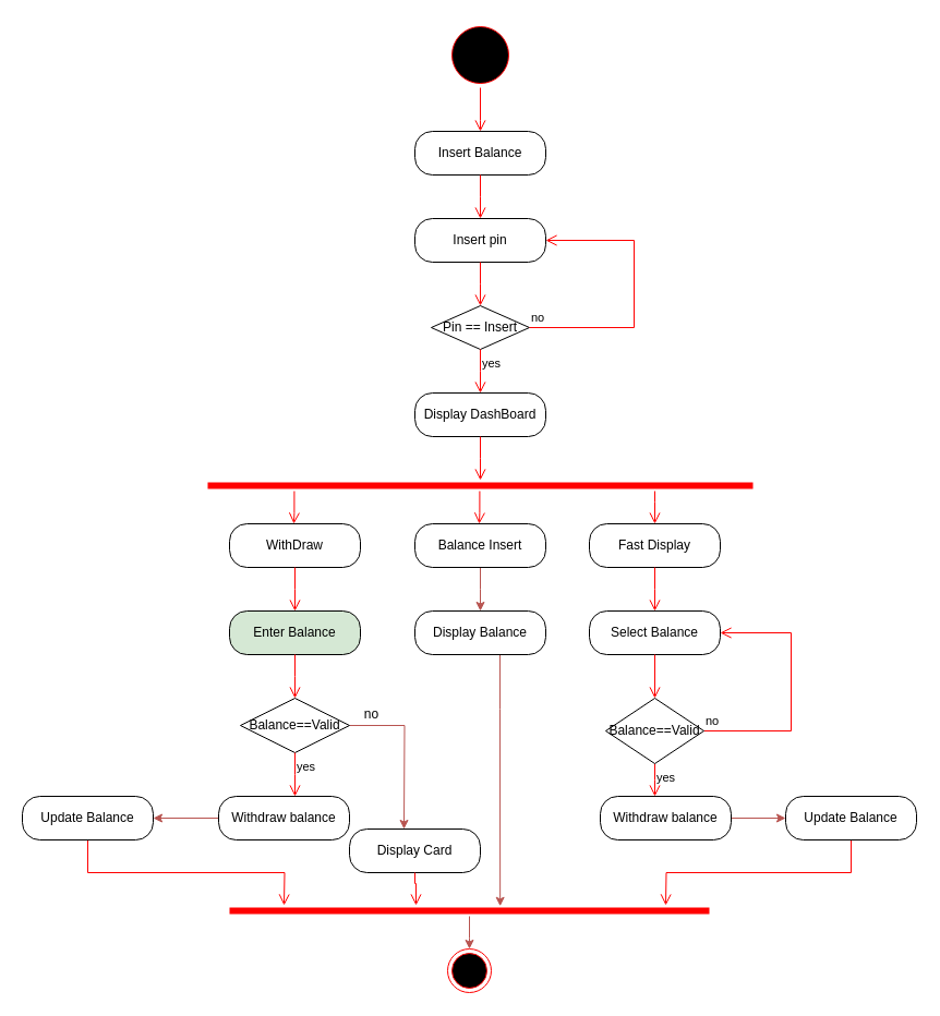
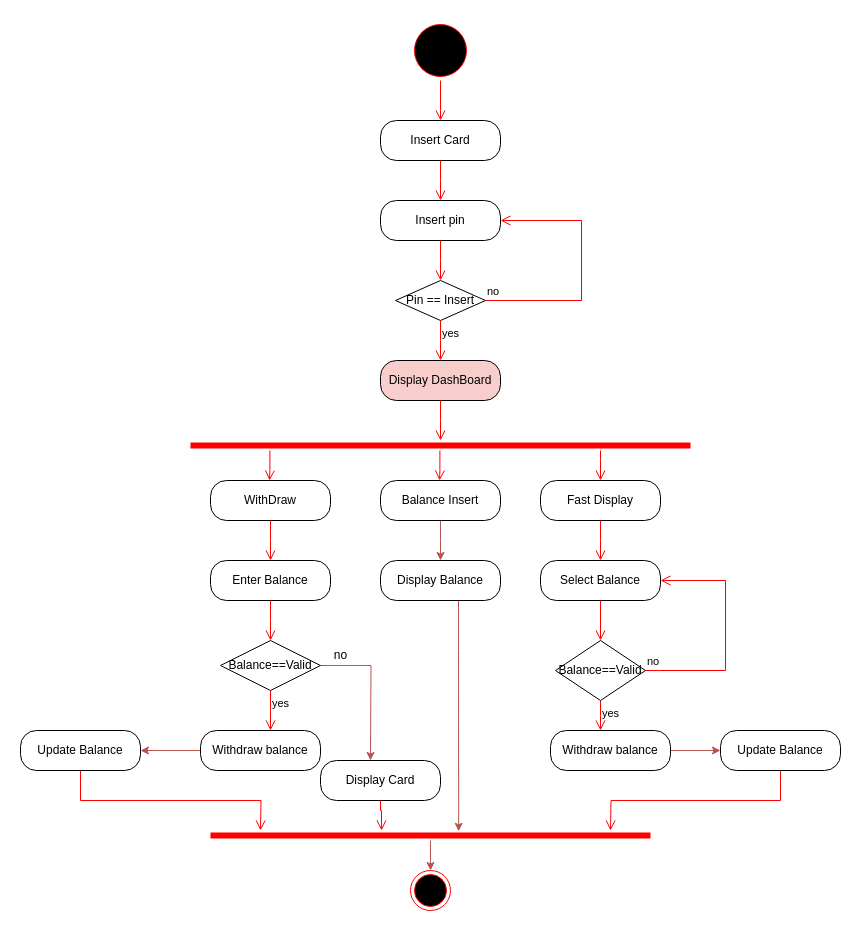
  <mxCell id="0" />
  <mxCell id="1" parent="0" />
  <mxCell id="2" value="" style="ellipse;html=1;shape=startState;fillColor=#000000;strokeColor=#ff0000;" parent="1" vertex="1"><mxGeometry x="410" y="20" width="60" height="60" as="geometry" /></mxCell>
  <mxCell id="3" value="" style="edgeStyle=orthogonalEdgeStyle;html=1;verticalAlign=bottom;endArrow=open;endSize=8;strokeColor=#ff0000;rounded=0;" parent="1" source="2" edge="1"><mxGeometry relative="1" as="geometry"><mxPoint x="440" y="120" as="targetPoint" /><Array as="points"><mxPoint x="440" y="110" /></Array></mxGeometry></mxCell>
- <mxCell id="4" value="Insert Balance" style="rounded=1;whiteSpace=wrap;html=1;arcSize=40;" parent="1" vertex="1"><mxGeometry x="380" y="120" width="120" height="40" as="geometry" /></mxCell>
+ <mxCell id="4" value="Insert Card" style="rounded=1;whiteSpace=wrap;html=1;arcSize=40;" parent="1" vertex="1"><mxGeometry x="380" y="120" width="120" height="40" as="geometry" /></mxCell>
  <mxCell id="5" value="" style="edgeStyle=orthogonalEdgeStyle;html=1;verticalAlign=bottom;endArrow=open;endSize=8;strokeColor=#ff0000;rounded=0;" parent="1" source="4" edge="1"><mxGeometry relative="1" as="geometry"><mxPoint x="440" y="200" as="targetPoint" /></mxGeometry></mxCell>
  <mxCell id="6" value="Insert pin" style="rounded=1;whiteSpace=wrap;html=1;arcSize=40;" parent="1" vertex="1"><mxGeometry x="380" y="200" width="120" height="40" as="geometry" /></mxCell>
  <mxCell id="7" value="" style="edgeStyle=orthogonalEdgeStyle;html=1;verticalAlign=bottom;endArrow=open;endSize=8;strokeColor=#ff0000;rounded=0;" parent="1" source="6" edge="1"><mxGeometry relative="1" as="geometry"><mxPoint x="440" y="280" as="targetPoint" /></mxGeometry></mxCell>
  <mxCell id="8" value="Pin == Insert" style="rhombus;whiteSpace=wrap;html=1;" parent="1" vertex="1"><mxGeometry x="395" y="280" width="90" height="40" as="geometry" /></mxCell>
  <mxCell id="9" value="yes" style="edgeStyle=orthogonalEdgeStyle;html=1;align=left;verticalAlign=top;endArrow=open;endSize=8;strokeColor=#ff0000;rounded=0;" parent="1" source="8" edge="1"><mxGeometry x="-1" relative="1" as="geometry"><mxPoint x="440" y="360" as="targetPoint" /></mxGeometry></mxCell>
- <mxCell id="10" value="Display DashBoard" style="rounded=1;whiteSpace=wrap;html=1;arcSize=40;" parent="1" vertex="1"><mxGeometry x="380" y="360" width="120" height="40" as="geometry" /></mxCell>
+ <mxCell id="10" value="Display DashBoard" style="rounded=1;whiteSpace=wrap;html=1;arcSize=40;fillColor=#f8cecc;" parent="1" vertex="1"><mxGeometry x="380" y="360" width="120" height="40" as="geometry" /></mxCell>
  <mxCell id="11" value="" style="edgeStyle=orthogonalEdgeStyle;html=1;verticalAlign=bottom;endArrow=open;endSize=8;strokeColor=#ff0000;rounded=0;" parent="1" source="10" edge="1"><mxGeometry relative="1" as="geometry"><mxPoint x="440" y="440" as="targetPoint" /></mxGeometry></mxCell>
  <mxCell id="12" style="edgeStyle=orthogonalEdgeStyle;rounded=0;orthogonalLoop=1;jettySize=auto;html=1;exitX=0.5;exitY=1;exitDx=0;exitDy=0;fillColor=#f8cecc;strokeColor=#b85450;" edge="1" parent="1" source="13"><mxGeometry relative="1" as="geometry"><mxPoint x="440" y="560" as="targetPoint" /></mxGeometry></mxCell>
  <mxCell id="13" value="Balance Insert" style="rounded=1;whiteSpace=wrap;html=1;arcSize=40;" parent="1" vertex="1"><mxGeometry x="380" y="480" width="120" height="40" as="geometry" /></mxCell>
  <mxCell id="14" value="Fast Display" style="rounded=1;whiteSpace=wrap;html=1;arcSize=40;" parent="1" vertex="1"><mxGeometry x="540" y="480" width="120" height="40" as="geometry" /></mxCell>
  <mxCell id="15" value="" style="edgeStyle=orthogonalEdgeStyle;html=1;verticalAlign=bottom;endArrow=open;endSize=8;strokeColor=#ff0000;rounded=0;" parent="1" source="14" edge="1"><mxGeometry relative="1" as="geometry"><mxPoint x="600" y="560" as="targetPoint" /></mxGeometry></mxCell>
  <mxCell id="16" value="Select Balance" style="rounded=1;whiteSpace=wrap;html=1;arcSize=40;" parent="1" vertex="1"><mxGeometry x="540" y="560" width="120" height="40" as="geometry" /></mxCell>
  <mxCell id="17" value="yes" style="edgeStyle=orthogonalEdgeStyle;html=1;align=left;verticalAlign=top;endArrow=open;endSize=8;strokeColor=#ff0000;rounded=0;" parent="1" source="45" edge="1"><mxGeometry x="-1" relative="1" as="geometry"><mxPoint x="600" y="730" as="targetPoint" /></mxGeometry></mxCell>
  <mxCell id="18" value="" style="edgeStyle=orthogonalEdgeStyle;rounded=0;orthogonalLoop=1;jettySize=auto;html=1;fillColor=#f8cecc;strokeColor=#b85450;" edge="1" parent="1" source="19" target="48"><mxGeometry relative="1" as="geometry" /></mxCell>
  <mxCell id="19" value="Withdraw balance" style="rounded=1;whiteSpace=wrap;html=1;arcSize=40;" parent="1" vertex="1"><mxGeometry x="550" y="730" width="120" height="40" as="geometry" /></mxCell>
  <mxCell id="20" value="" style="edgeStyle=orthogonalEdgeStyle;html=1;verticalAlign=bottom;endArrow=open;endSize=8;strokeColor=#ff0000;rounded=0;exitX=0.5;exitY=1;exitDx=0;exitDy=0;" parent="1" source="48" edge="1"><mxGeometry relative="1" as="geometry"><mxPoint x="610" y="830" as="targetPoint" /></mxGeometry></mxCell>
  <mxCell id="21" value="no" style="edgeStyle=orthogonalEdgeStyle;html=1;align=left;verticalAlign=bottom;endArrow=open;endSize=8;strokeColor=#ff0000;rounded=0;entryX=1;entryY=0.75;entryDx=0;entryDy=0;exitX=1;exitY=0.5;exitDx=0;exitDy=0;exitPerimeter=0;" parent="1" source="8" edge="1"><mxGeometry x="-1" relative="1" as="geometry"><mxPoint x="500" y="220" as="targetPoint" /><Array as="points"><mxPoint x="581" y="300" /><mxPoint x="581" y="220" /></Array><mxPoint x="485" y="330" as="sourcePoint" /></mxGeometry></mxCell>
  <mxCell id="22" value="" style="shape=line;html=1;strokeWidth=6;strokeColor=#ff0000;" parent="1" vertex="1"><mxGeometry x="190" y="440" width="500" height="10" as="geometry" /></mxCell>
  <mxCell id="23" value="" style="edgeStyle=orthogonalEdgeStyle;html=1;verticalAlign=bottom;endArrow=open;endSize=8;strokeColor=#ff0000;rounded=0;" parent="1" edge="1"><mxGeometry relative="1" as="geometry"><mxPoint x="600" y="480" as="targetPoint" /><mxPoint x="600" y="450" as="sourcePoint" /><Array as="points"><mxPoint x="600" y="460" /><mxPoint x="600" y="460" /></Array></mxGeometry></mxCell>
  <mxCell id="24" value="" style="edgeStyle=orthogonalEdgeStyle;html=1;verticalAlign=bottom;endArrow=open;endSize=8;strokeColor=#ff0000;rounded=0;" parent="1" edge="1"><mxGeometry relative="1" as="geometry"><mxPoint x="269" y="480" as="targetPoint" /><mxPoint x="269.41" y="450" as="sourcePoint" /><Array as="points"><mxPoint x="269.41" y="470" /><mxPoint x="269.41" y="470" /></Array></mxGeometry></mxCell>
  <mxCell id="25" value="WithDraw" style="rounded=1;whiteSpace=wrap;html=1;arcSize=40;" parent="1" vertex="1"><mxGeometry x="210" y="480" width="120" height="40" as="geometry" /></mxCell>
  <mxCell id="26" value="" style="edgeStyle=orthogonalEdgeStyle;html=1;verticalAlign=bottom;endArrow=open;endSize=8;strokeColor=#ff0000;rounded=0;" parent="1" source="25" edge="1"><mxGeometry relative="1" as="geometry"><mxPoint x="270" y="560" as="targetPoint" /></mxGeometry></mxCell>
- <mxCell id="27" value="Enter Balance" style="rounded=1;whiteSpace=wrap;html=1;arcSize=40;fillColor=#d5e8d4;" parent="1" vertex="1"><mxGeometry x="210" y="560" width="120" height="40" as="geometry" /></mxCell>
+ <mxCell id="27" value="Enter Balance" style="rounded=1;whiteSpace=wrap;html=1;arcSize=40;" parent="1" vertex="1"><mxGeometry x="210" y="560" width="120" height="40" as="geometry" /></mxCell>
  <mxCell id="28" value="" style="edgeStyle=orthogonalEdgeStyle;html=1;verticalAlign=bottom;endArrow=open;endSize=8;strokeColor=#ff0000;rounded=0;" parent="1" source="27" edge="1"><mxGeometry relative="1" as="geometry"><mxPoint x="270" y="640" as="targetPoint" /></mxGeometry></mxCell>
  <mxCell id="29" style="edgeStyle=orthogonalEdgeStyle;rounded=0;orthogonalLoop=1;jettySize=auto;html=1;entryX=0.564;entryY=0.075;entryDx=0;entryDy=0;fillColor=#f8cecc;strokeColor=#b85450;entryPerimeter=0;" edge="1" parent="1" source="30" target="41"><mxGeometry relative="1" as="geometry"><mxPoint x="440" y="640" as="targetPoint" /><Array as="points"><mxPoint x="458" y="650" /><mxPoint x="458" y="650" /></Array></mxGeometry></mxCell>
  <mxCell id="30" value="Display Balance" style="rounded=1;whiteSpace=wrap;html=1;arcSize=40;" parent="1" vertex="1"><mxGeometry x="380" y="560" width="120" height="40" as="geometry" /></mxCell>
  <mxCell id="31" style="edgeStyle=orthogonalEdgeStyle;rounded=0;orthogonalLoop=1;jettySize=auto;html=1;fillColor=#f8cecc;strokeColor=#b85450;" edge="1" parent="1" source="32"><mxGeometry relative="1" as="geometry"><mxPoint x="370" y="760" as="targetPoint" /></mxGeometry></mxCell>
  <mxCell id="32" value="Balance==Valid" style="rhombus;whiteSpace=wrap;html=1;" parent="1" vertex="1"><mxGeometry x="220" y="640" width="100" height="50" as="geometry" /></mxCell>
  <mxCell id="33" value="yes" style="edgeStyle=orthogonalEdgeStyle;html=1;align=left;verticalAlign=top;endArrow=open;endSize=8;strokeColor=#ff0000;rounded=0;" parent="1" source="32" edge="1"><mxGeometry x="-1" relative="1" as="geometry"><mxPoint x="270" y="730" as="targetPoint" /></mxGeometry></mxCell>
  <mxCell id="34" style="edgeStyle=orthogonalEdgeStyle;rounded=0;orthogonalLoop=1;jettySize=auto;html=1;fillColor=#f8cecc;strokeColor=#b85450;" edge="1" parent="1" source="35"><mxGeometry relative="1" as="geometry"><mxPoint x="140" y="750" as="targetPoint" /></mxGeometry></mxCell>
  <mxCell id="35" value="Withdraw balance" style="rounded=1;whiteSpace=wrap;html=1;arcSize=40;" parent="1" vertex="1"><mxGeometry x="200" y="730" width="120" height="40" as="geometry" /></mxCell>
  <mxCell id="36" value="" style="edgeStyle=orthogonalEdgeStyle;html=1;verticalAlign=bottom;endArrow=open;endSize=8;strokeColor=#ff0000;rounded=0;exitX=0.5;exitY=1;exitDx=0;exitDy=0;" parent="1" source="47" edge="1"><mxGeometry relative="1" as="geometry"><mxPoint x="260" y="830" as="targetPoint" /></mxGeometry></mxCell>
  <mxCell id="37" value="no" style="edgeStyle=orthogonalEdgeStyle;html=1;align=left;verticalAlign=bottom;endArrow=open;endSize=8;strokeColor=#ff0000;rounded=0;entryX=1;entryY=0.5;entryDx=0;entryDy=0;exitX=1;exitY=0.5;exitDx=0;exitDy=0;" parent="1" source="45" target="16" edge="1"><mxGeometry x="-1" relative="1" as="geometry"><mxPoint x="660" y="620" as="targetPoint" /><Array as="points"><mxPoint x="725" y="670" /><mxPoint x="725" y="580" /></Array><mxPoint x="640" y="700" as="sourcePoint" /></mxGeometry></mxCell>
  <mxCell id="38" value="Display Card" style="rounded=1;whiteSpace=wrap;html=1;arcSize=40;" parent="1" vertex="1"><mxGeometry x="320" y="760" width="120" height="40" as="geometry" /></mxCell>
  <mxCell id="39" value="" style="edgeStyle=orthogonalEdgeStyle;html=1;verticalAlign=bottom;endArrow=open;endSize=8;strokeColor=#ff0000;rounded=0;" parent="1" source="38" edge="1"><mxGeometry relative="1" as="geometry"><mxPoint x="381" y="830" as="targetPoint" /><Array as="points"><mxPoint x="380" y="810" /><mxPoint x="381" y="835" /></Array></mxGeometry></mxCell>
  <mxCell id="40" style="edgeStyle=orthogonalEdgeStyle;rounded=0;orthogonalLoop=1;jettySize=auto;html=1;fillColor=#f8cecc;strokeColor=#b85450;" edge="1" parent="1" source="41"><mxGeometry relative="1" as="geometry"><mxPoint x="430" y="870" as="targetPoint" /></mxGeometry></mxCell>
  <mxCell id="41" value="" style="shape=line;html=1;strokeWidth=6;strokeColor=#ff0000;" parent="1" vertex="1"><mxGeometry x="210" y="830" width="440" height="10" as="geometry" /></mxCell>
  <mxCell id="42" value="" style="ellipse;html=1;shape=endState;fillColor=#000000;strokeColor=#ff0000;" vertex="1" parent="1"><mxGeometry x="410" y="870" width="40" height="40" as="geometry" /></mxCell>
  <mxCell id="43" value="" style="edgeStyle=orthogonalEdgeStyle;html=1;verticalAlign=bottom;endArrow=open;endSize=8;strokeColor=#ff0000;rounded=0;" edge="1" parent="1"><mxGeometry relative="1" as="geometry"><mxPoint x="439" y="480" as="targetPoint" /><mxPoint x="439.41" y="450" as="sourcePoint" /><Array as="points"><mxPoint x="439.41" y="470" /><mxPoint x="439.41" y="470" /></Array></mxGeometry></mxCell>
  <mxCell id="44" value="" style="edgeStyle=orthogonalEdgeStyle;html=1;verticalAlign=bottom;endArrow=open;endSize=8;strokeColor=#ff0000;rounded=0;" edge="1" parent="1" source="16" target="45"><mxGeometry relative="1" as="geometry"><mxPoint x="610" y="800" as="targetPoint" /><mxPoint x="595" y="640" as="sourcePoint" /></mxGeometry></mxCell>
  <mxCell id="45" value="Balance==Valid" style="rhombus;whiteSpace=wrap;html=1;" parent="1" vertex="1"><mxGeometry x="555" y="640" width="90" height="60" as="geometry" /></mxCell>
  <mxCell id="46" value="no" style="text;html=1;align=center;verticalAlign=middle;resizable=0;points=[];autosize=1;strokeColor=none;fillColor=none;" vertex="1" parent="1"><mxGeometry x="320" y="640" width="40" height="30" as="geometry" /></mxCell>
  <mxCell id="47" value="Update Balance" style="rounded=1;whiteSpace=wrap;html=1;arcSize=40;" vertex="1" parent="1"><mxGeometry x="20" y="730" width="120" height="40" as="geometry" /></mxCell>
  <mxCell id="48" value="Update Balance" style="rounded=1;whiteSpace=wrap;html=1;arcSize=40;" vertex="1" parent="1"><mxGeometry x="720" y="730" width="120" height="40" as="geometry" /></mxCell>
